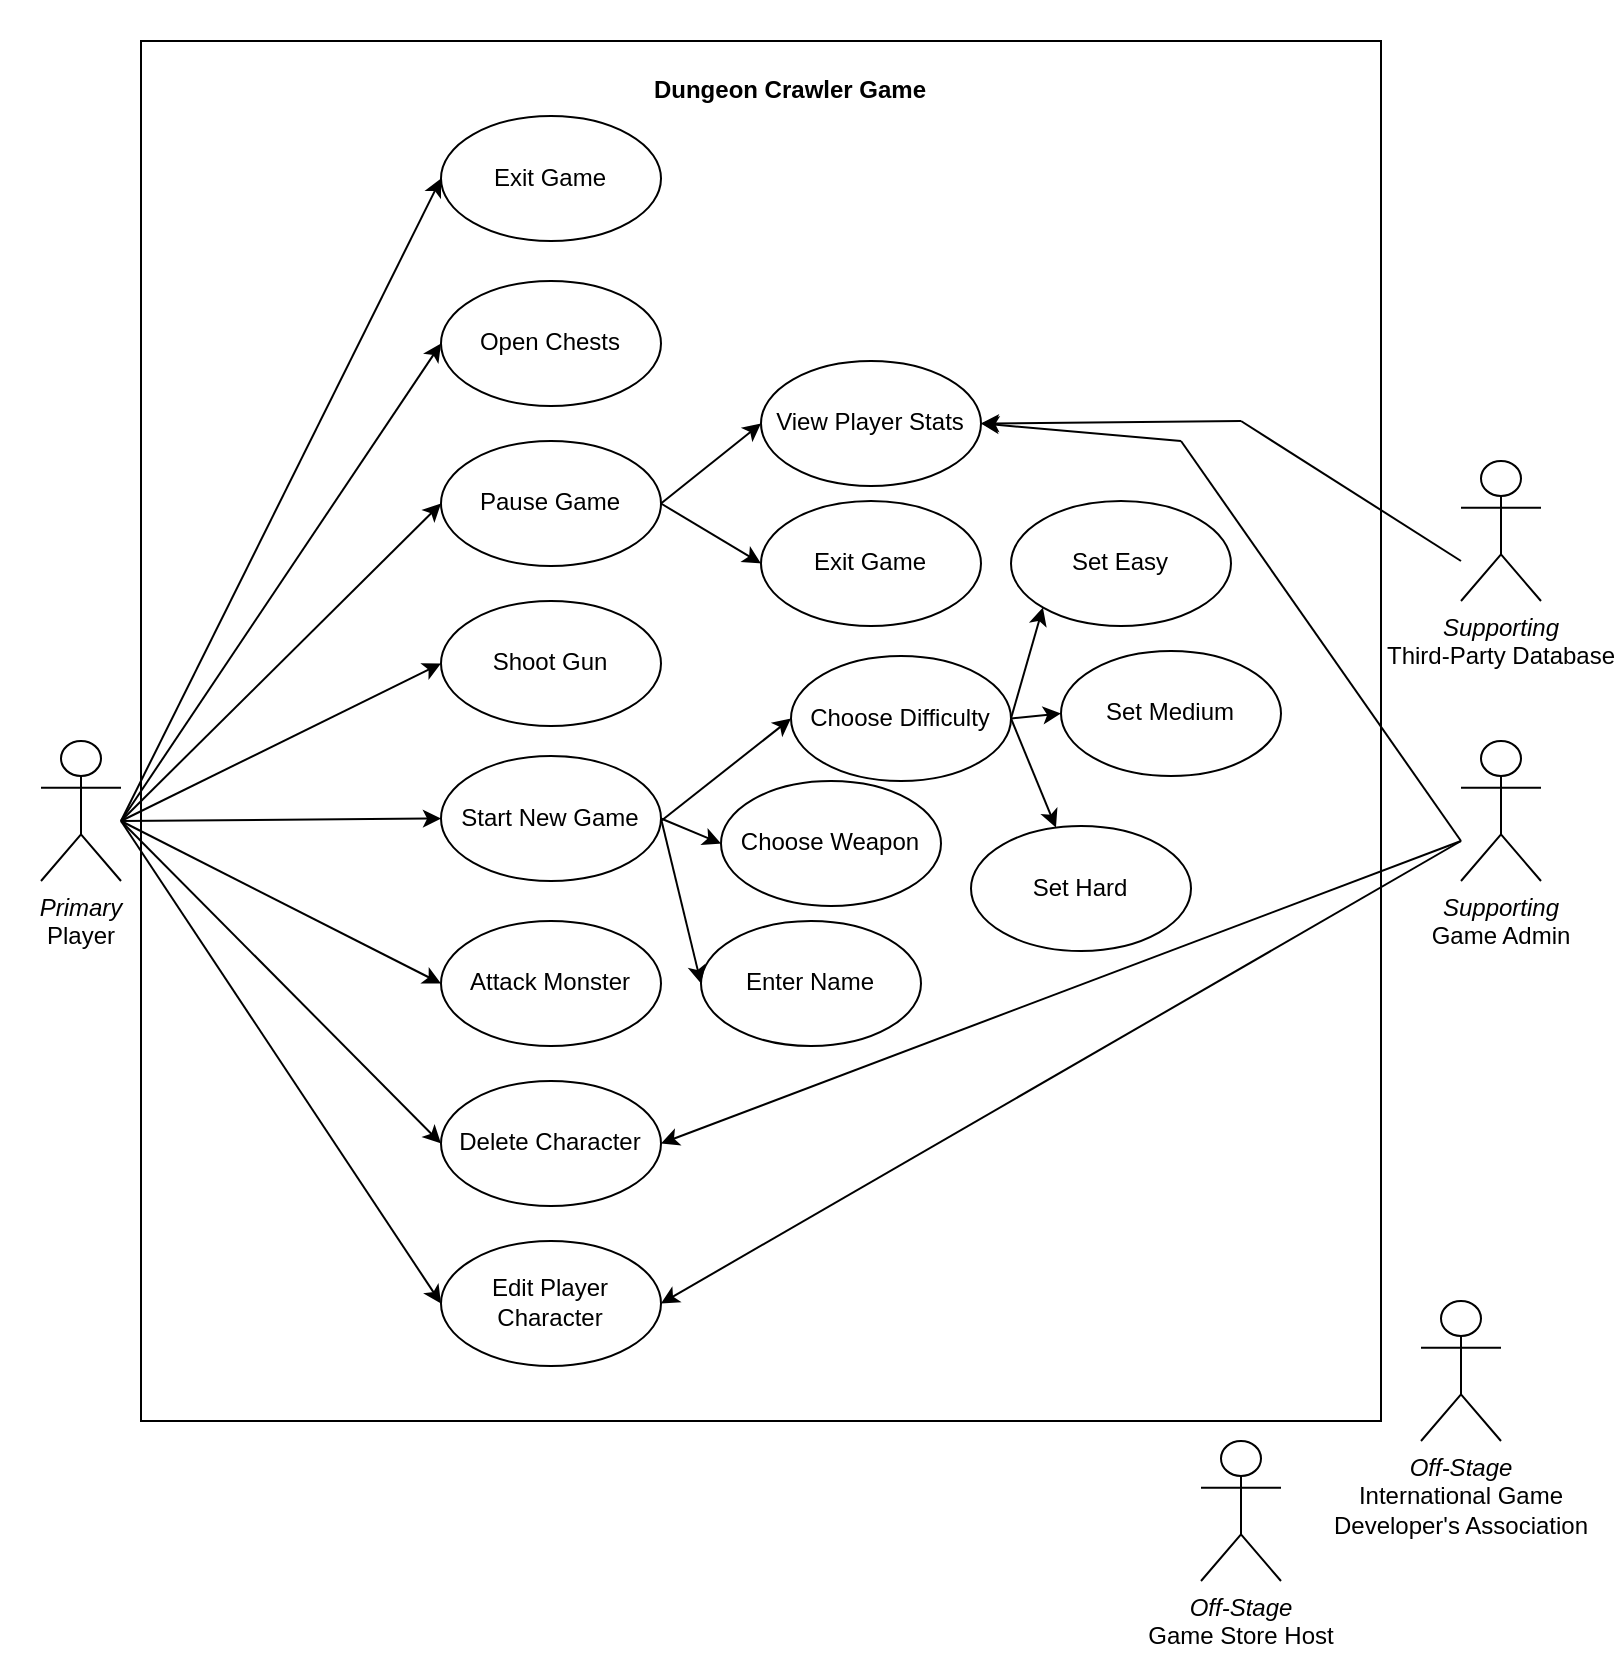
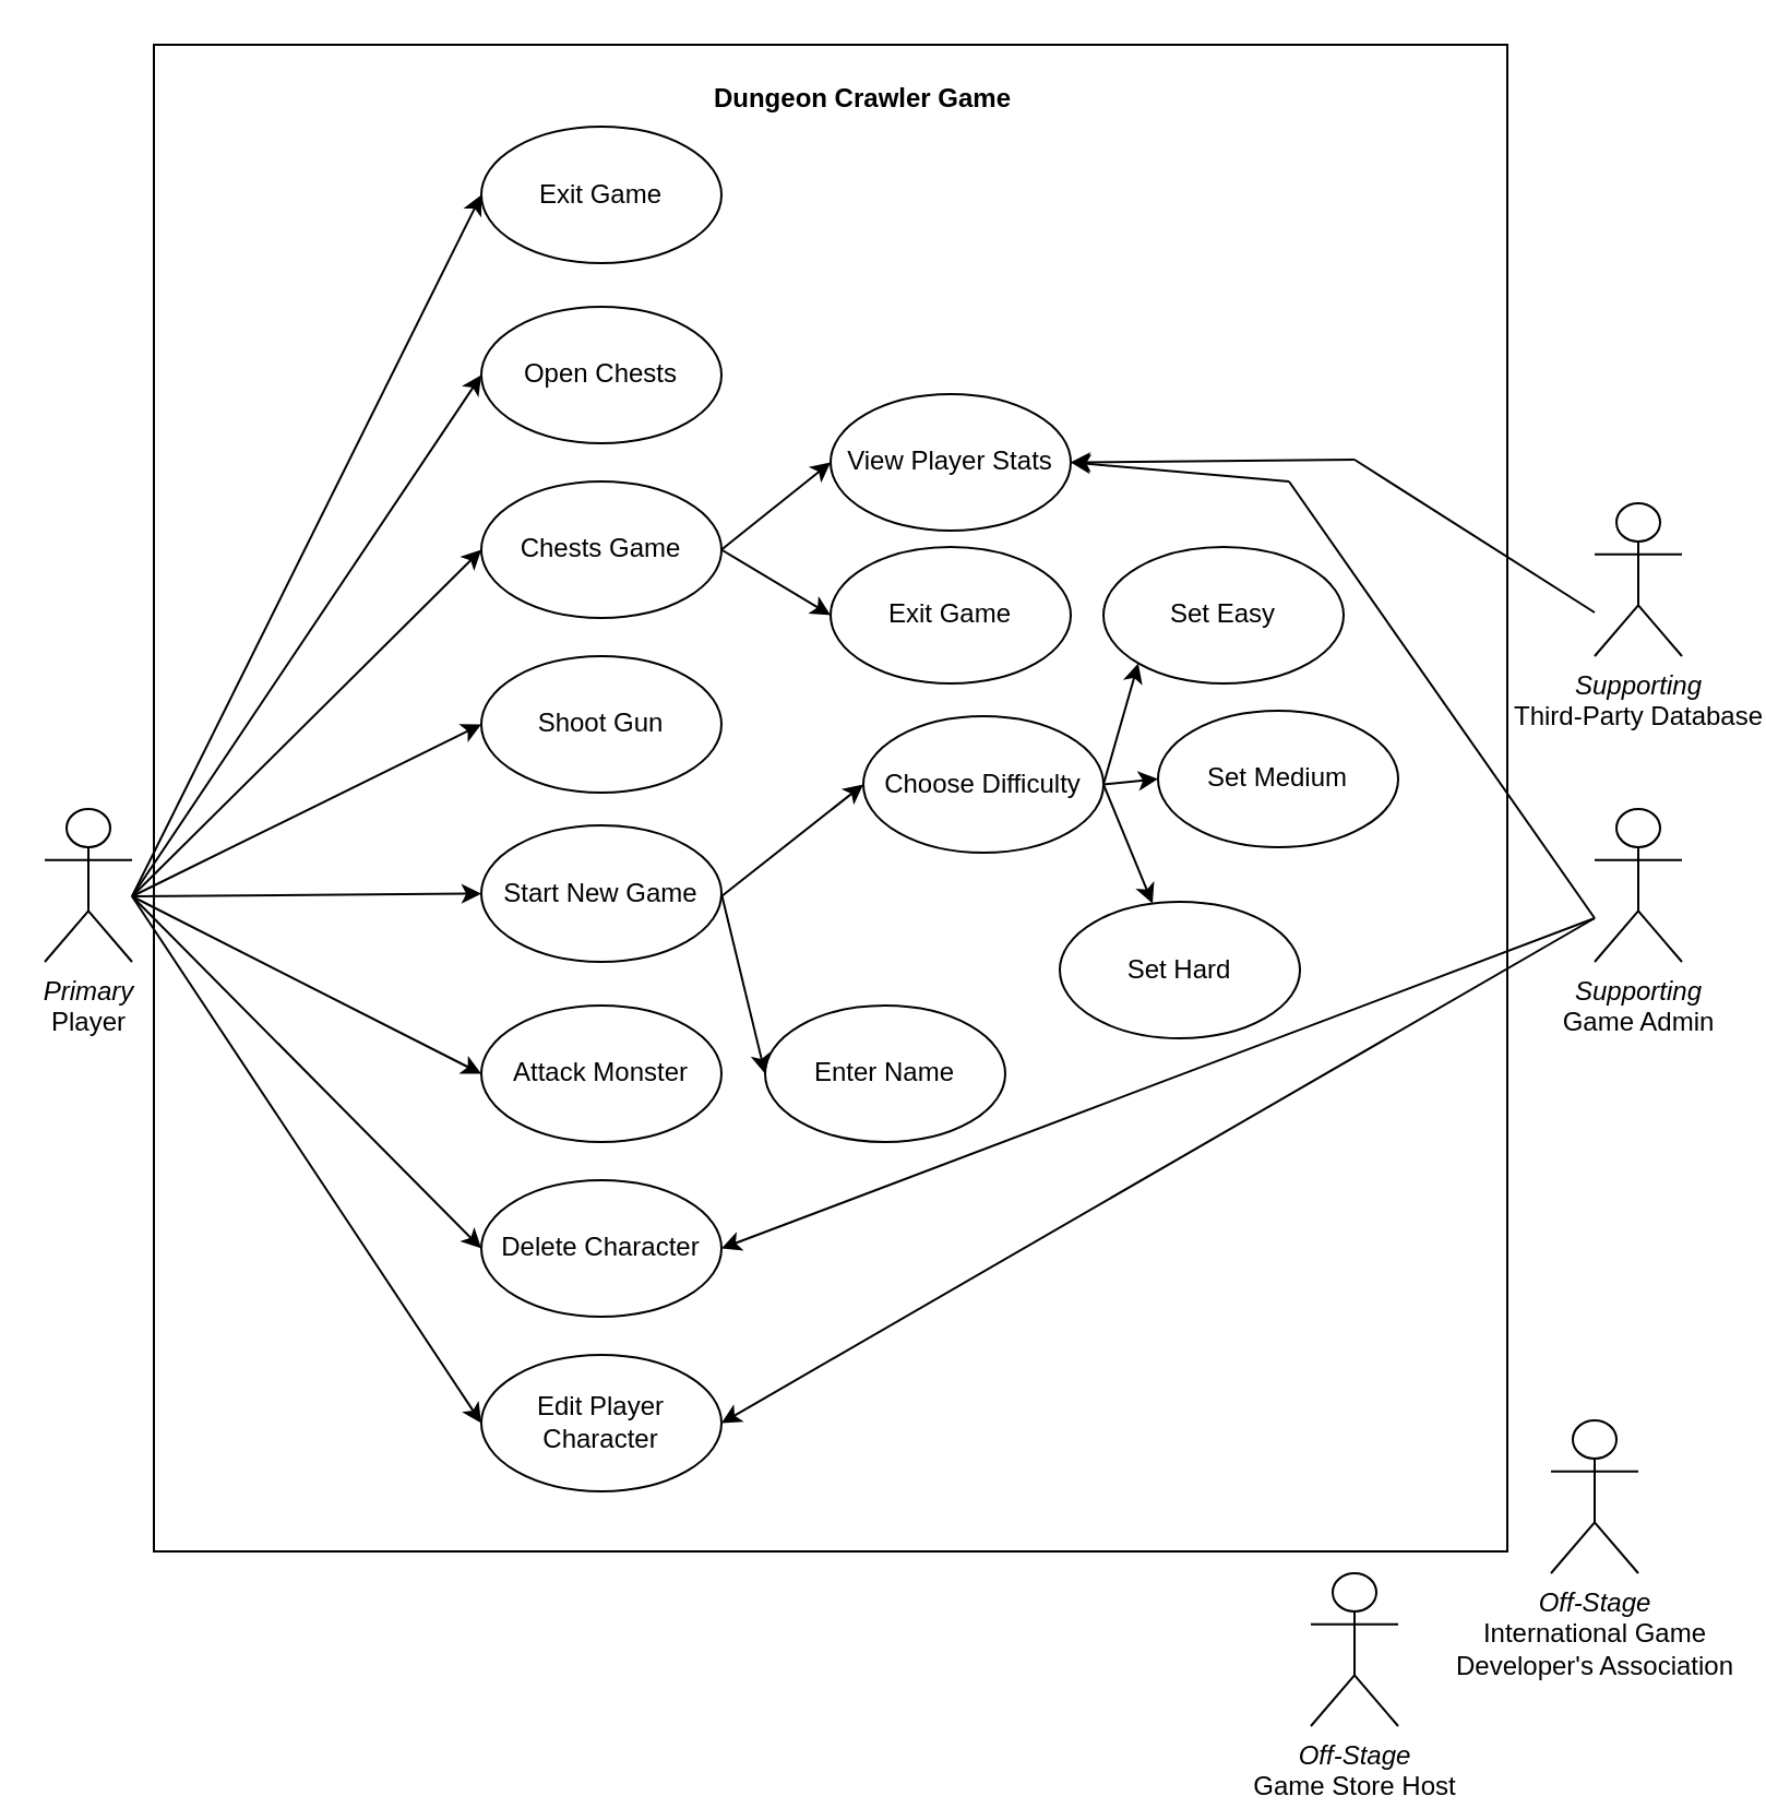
  <mxCell id="0" />
  <mxCell id="1" parent="0" />
  <mxCell id="2" value="" style="rounded=0;whiteSpace=wrap;html=1;" vertex="1" parent="1"><mxGeometry x="70" y="20" width="620" height="690" as="geometry" /></mxCell>
  <mxCell id="3" value="Primary&lt;br&gt;&lt;span style=&quot;font-style: normal&quot;&gt;Player&lt;/span&gt;" style="shape=umlActor;verticalLabelPosition=bottom;verticalAlign=top;html=1;outlineConnect=0;fontStyle=2" vertex="1" parent="1"><mxGeometry x="20" y="370" width="40" height="70" as="geometry" /></mxCell>
  <mxCell id="4" value="Start New Game" style="ellipse;whiteSpace=wrap;html=1;" vertex="1" parent="1"><mxGeometry x="220" y="377.5" width="110" height="62.5" as="geometry" /></mxCell>
  <mxCell id="5" value="" style="endArrow=classic;html=1;entryX=0;entryY=0.5;entryDx=0;entryDy=0;" edge="1" parent="1" target="4"><mxGeometry width="50" height="50" relative="1" as="geometry"><mxPoint x="60" y="410" as="sourcePoint" /><mxPoint x="110" y="360" as="targetPoint" /></mxGeometry></mxCell>
  <mxCell id="6" value="Delete Character" style="ellipse;whiteSpace=wrap;html=1;" vertex="1" parent="1"><mxGeometry x="220" y="540" width="110" height="62.5" as="geometry" /></mxCell>
  <mxCell id="7" value="Attack Monster" style="ellipse;whiteSpace=wrap;html=1;" vertex="1" parent="1"><mxGeometry x="220" y="460" width="110" height="62.5" as="geometry" /></mxCell>
  <mxCell id="8" value="Open Chests" style="ellipse;whiteSpace=wrap;html=1;" vertex="1" parent="1"><mxGeometry x="220" y="140" width="110" height="62.5" as="geometry" /></mxCell>
- <mxCell id="9" value="Pause Game" style="ellipse;whiteSpace=wrap;html=1;" vertex="1" parent="1"><mxGeometry x="220" y="220" width="110" height="62.5" as="geometry" /></mxCell>
+ <mxCell id="9" value="Chests Game" style="ellipse;whiteSpace=wrap;html=1;" vertex="1" parent="1"><mxGeometry x="220" y="220" width="110" height="62.5" as="geometry" /></mxCell>
  <mxCell id="10" value="Shoot Gun" style="ellipse;whiteSpace=wrap;html=1;" vertex="1" parent="1"><mxGeometry x="220" y="300" width="110" height="62.5" as="geometry" /></mxCell>
  <mxCell id="11" value="Supporting&lt;br&gt;&lt;span style=&quot;font-style: normal&quot;&gt;Third-Party Database&lt;/span&gt;" style="shape=umlActor;verticalLabelPosition=bottom;verticalAlign=top;html=1;outlineConnect=0;fontStyle=2" vertex="1" parent="1"><mxGeometry x="730" y="230" width="40" height="70" as="geometry" /></mxCell>
  <mxCell id="12" value="&lt;i&gt;Supporting&lt;/i&gt;&lt;br&gt;Game Admin" style="shape=umlActor;verticalLabelPosition=bottom;verticalAlign=top;html=1;outlineConnect=0;fontStyle=0" vertex="1" parent="1"><mxGeometry x="730" y="370" width="40" height="70" as="geometry" /></mxCell>
  <mxCell id="13" value="Off-Stage&lt;br&gt;&lt;span style=&quot;font-style: normal&quot;&gt;International Game&lt;br&gt;Developer's Association&lt;/span&gt;" style="shape=umlActor;verticalLabelPosition=bottom;verticalAlign=top;html=1;outlineConnect=0;fontStyle=2" vertex="1" parent="1"><mxGeometry x="710" y="650" width="40" height="70" as="geometry" /></mxCell>
  <mxCell id="14" value="" style="endArrow=classic;html=1;entryX=0;entryY=0.5;entryDx=0;entryDy=0;" edge="1" parent="1" target="7"><mxGeometry width="50" height="50" relative="1" as="geometry"><mxPoint x="60" y="410" as="sourcePoint" /><mxPoint x="650" y="300" as="targetPoint" /><Array as="points"><mxPoint x="60" y="410" /></Array></mxGeometry></mxCell>
  <mxCell id="15" value="" style="endArrow=classic;html=1;entryX=0;entryY=0.5;entryDx=0;entryDy=0;" edge="1" parent="1" target="10"><mxGeometry width="50" height="50" relative="1" as="geometry"><mxPoint x="60" y="410" as="sourcePoint" /><mxPoint x="650" y="300" as="targetPoint" /></mxGeometry></mxCell>
  <mxCell id="16" value="" style="endArrow=classic;html=1;entryX=1;entryY=0.5;entryDx=0;entryDy=0;" edge="1" parent="1" target="6"><mxGeometry width="50" height="50" relative="1" as="geometry"><mxPoint x="730" y="420" as="sourcePoint" /><mxPoint x="650" y="300" as="targetPoint" /></mxGeometry></mxCell>
  <mxCell id="17" value="" style="endArrow=classic;html=1;entryX=0;entryY=0.5;entryDx=0;entryDy=0;" edge="1" parent="1" target="6"><mxGeometry width="50" height="50" relative="1" as="geometry"><mxPoint x="60" y="410" as="sourcePoint" /><mxPoint x="650" y="300" as="targetPoint" /></mxGeometry></mxCell>
  <mxCell id="18" value="" style="endArrow=classic;html=1;entryX=0;entryY=0.5;entryDx=0;entryDy=0;" edge="1" parent="1" target="9"><mxGeometry width="50" height="50" relative="1" as="geometry"><mxPoint x="60" y="410" as="sourcePoint" /><mxPoint x="650" y="300" as="targetPoint" /></mxGeometry></mxCell>
  <mxCell id="19" value="" style="endArrow=classic;html=1;entryX=0;entryY=0.5;entryDx=0;entryDy=0;" edge="1" parent="1" target="8"><mxGeometry width="50" height="50" relative="1" as="geometry"><mxPoint x="60" y="410" as="sourcePoint" /><mxPoint x="650" y="300" as="targetPoint" /></mxGeometry></mxCell>
  <mxCell id="20" value="Exit Game" style="ellipse;whiteSpace=wrap;html=1;" vertex="1" parent="1"><mxGeometry x="220" y="57.5" width="110" height="62.5" as="geometry" /></mxCell>
  <mxCell id="21" value="" style="endArrow=classic;html=1;entryX=0;entryY=0.5;entryDx=0;entryDy=0;" edge="1" parent="1" target="20"><mxGeometry width="50" height="50" relative="1" as="geometry"><mxPoint x="60" y="410" as="sourcePoint" /><mxPoint x="650" y="300" as="targetPoint" /></mxGeometry></mxCell>
- <mxCell id="22" value="Choose Weapon" style="ellipse;whiteSpace=wrap;html=1;" vertex="1" parent="1"><mxGeometry x="360" y="390" width="110" height="62.5" as="geometry" /></mxCell>
- <mxCell id="23" value="" style="endArrow=classic;html=1;exitX=1;exitY=0.5;exitDx=0;exitDy=0;entryX=0;entryY=0.5;entryDx=0;entryDy=0;" edge="1" parent="1" source="4" target="22"><mxGeometry width="50" height="50" relative="1" as="geometry"><mxPoint x="600" y="350" as="sourcePoint" /><mxPoint x="650" y="300" as="targetPoint" /></mxGeometry></mxCell>
  <mxCell id="24" value="Exit Game" style="ellipse;whiteSpace=wrap;html=1;" vertex="1" parent="1"><mxGeometry x="380" y="250" width="110" height="62.5" as="geometry" /></mxCell>
  <mxCell id="25" value="View Player Stats" style="ellipse;whiteSpace=wrap;html=1;" vertex="1" parent="1"><mxGeometry x="380" y="180" width="110" height="62.5" as="geometry" /></mxCell>
  <mxCell id="26" value="" style="endArrow=classic;html=1;exitX=1;exitY=0.5;exitDx=0;exitDy=0;entryX=0;entryY=0.5;entryDx=0;entryDy=0;" edge="1" parent="1" source="9" target="25"><mxGeometry width="50" height="50" relative="1" as="geometry"><mxPoint x="600" y="350" as="sourcePoint" /><mxPoint x="650" y="300" as="targetPoint" /></mxGeometry></mxCell>
  <mxCell id="27" value="" style="endArrow=classic;html=1;exitX=1;exitY=0.5;exitDx=0;exitDy=0;entryX=0;entryY=0.5;entryDx=0;entryDy=0;" edge="1" parent="1" source="9" target="24"><mxGeometry width="50" height="50" relative="1" as="geometry"><mxPoint x="600" y="350" as="sourcePoint" /><mxPoint x="650" y="300" as="targetPoint" /></mxGeometry></mxCell>
  <mxCell id="28" value="Enter Name" style="ellipse;whiteSpace=wrap;html=1;" vertex="1" parent="1"><mxGeometry x="350" y="460" width="110" height="62.5" as="geometry" /></mxCell>
  <mxCell id="29" value="" style="endArrow=classic;html=1;exitX=1;exitY=0.5;exitDx=0;exitDy=0;entryX=0;entryY=0.5;entryDx=0;entryDy=0;" edge="1" parent="1" source="4" target="28"><mxGeometry width="50" height="50" relative="1" as="geometry"><mxPoint x="600" y="350" as="sourcePoint" /><mxPoint x="650" y="300" as="targetPoint" /></mxGeometry></mxCell>
  <mxCell id="30" value="Edit Player&lt;br&gt;Character" style="ellipse;whiteSpace=wrap;html=1;" vertex="1" parent="1"><mxGeometry x="220" y="620" width="110" height="62.5" as="geometry" /></mxCell>
  <mxCell id="31" value="" style="endArrow=classic;html=1;entryX=0;entryY=0.5;entryDx=0;entryDy=0;" edge="1" parent="1" target="30"><mxGeometry width="50" height="50" relative="1" as="geometry"><mxPoint x="60" y="410" as="sourcePoint" /><mxPoint x="650" y="300" as="targetPoint" /></mxGeometry></mxCell>
  <mxCell id="32" value="" style="endArrow=classic;html=1;entryX=1;entryY=0.5;entryDx=0;entryDy=0;" edge="1" parent="1" target="30"><mxGeometry width="50" height="50" relative="1" as="geometry"><mxPoint x="730" y="420" as="sourcePoint" /><mxPoint x="650" y="300" as="targetPoint" /></mxGeometry></mxCell>
  <mxCell id="33" value="Choose Difficulty" style="ellipse;whiteSpace=wrap;html=1;" vertex="1" parent="1"><mxGeometry x="395" y="327.5" width="110" height="62.5" as="geometry" /></mxCell>
  <mxCell id="34" value="" style="endArrow=classic;html=1;entryX=0;entryY=0.5;entryDx=0;entryDy=0;" edge="1" parent="1" target="33"><mxGeometry width="50" height="50" relative="1" as="geometry"><mxPoint x="330" y="410" as="sourcePoint" /><mxPoint x="650" y="300" as="targetPoint" /></mxGeometry></mxCell>
  <mxCell id="35" value="Set Easy" style="ellipse;whiteSpace=wrap;html=1;" vertex="1" parent="1"><mxGeometry x="505" y="250" width="110" height="62.5" as="geometry" /></mxCell>
  <mxCell id="36" value="Set Medium" style="ellipse;whiteSpace=wrap;html=1;" vertex="1" parent="1"><mxGeometry x="530" y="325" width="110" height="62.5" as="geometry" /></mxCell>
  <mxCell id="37" value="Set Hard" style="ellipse;whiteSpace=wrap;html=1;" vertex="1" parent="1"><mxGeometry x="485" y="412.5" width="110" height="62.5" as="geometry" /></mxCell>
  <mxCell id="38" value="" style="endArrow=classic;html=1;exitX=1;exitY=0.5;exitDx=0;exitDy=0;entryX=0;entryY=0.5;entryDx=0;entryDy=0;" edge="1" parent="1" source="33" target="36"><mxGeometry width="50" height="50" relative="1" as="geometry"><mxPoint x="600" y="350" as="sourcePoint" /><mxPoint x="650" y="300" as="targetPoint" /></mxGeometry></mxCell>
  <mxCell id="39" value="" style="endArrow=classic;html=1;exitX=1;exitY=0.5;exitDx=0;exitDy=0;entryX=0;entryY=1;entryDx=0;entryDy=0;" edge="1" parent="1" source="33" target="35"><mxGeometry width="50" height="50" relative="1" as="geometry"><mxPoint x="600" y="350" as="sourcePoint" /><mxPoint x="650" y="300" as="targetPoint" /></mxGeometry></mxCell>
  <mxCell id="40" value="" style="endArrow=classic;html=1;exitX=1;exitY=0.5;exitDx=0;exitDy=0;" edge="1" parent="1" source="33" target="37"><mxGeometry width="50" height="50" relative="1" as="geometry"><mxPoint x="600" y="350" as="sourcePoint" /><mxPoint x="650" y="300" as="targetPoint" /></mxGeometry></mxCell>
  <mxCell id="41" value="" style="endArrow=none;html=1;" edge="1" parent="1"><mxGeometry width="50" height="50" relative="1" as="geometry"><mxPoint x="730" y="420" as="sourcePoint" /><mxPoint x="590" y="220" as="targetPoint" /></mxGeometry></mxCell>
  <mxCell id="42" value="" style="endArrow=classic;html=1;entryX=1;entryY=0.5;entryDx=0;entryDy=0;" edge="1" parent="1" target="25"><mxGeometry width="50" height="50" relative="1" as="geometry"><mxPoint x="590" y="220" as="sourcePoint" /><mxPoint x="650" y="300" as="targetPoint" /></mxGeometry></mxCell>
  <mxCell id="43" value="" style="endArrow=none;html=1;" edge="1" parent="1"><mxGeometry width="50" height="50" relative="1" as="geometry"><mxPoint x="620" y="210" as="sourcePoint" /><mxPoint x="730" y="280" as="targetPoint" /></mxGeometry></mxCell>
  <mxCell id="44" value="" style="endArrow=classic;html=1;entryX=1;entryY=0.5;entryDx=0;entryDy=0;" edge="1" parent="1" target="25"><mxGeometry width="50" height="50" relative="1" as="geometry"><mxPoint x="620" y="210" as="sourcePoint" /><mxPoint x="650" y="300" as="targetPoint" /></mxGeometry></mxCell>
  <mxCell id="45" value="Off-Stage&lt;br&gt;&lt;span style=&quot;font-style: normal&quot;&gt;Game Store Host&lt;br&gt;&lt;/span&gt;" style="shape=umlActor;verticalLabelPosition=bottom;verticalAlign=top;html=1;outlineConnect=0;fontStyle=2" vertex="1" parent="1"><mxGeometry x="600" y="720" width="40" height="70" as="geometry" /></mxCell>
  <mxCell id="46" value="&lt;b&gt;Dungeon Crawler Game&lt;/b&gt;" style="text;html=1;strokeColor=none;fillColor=none;align=center;verticalAlign=middle;whiteSpace=wrap;rounded=0;" vertex="1" parent="1"><mxGeometry x="320" y="20" width="150" height="50" as="geometry" /></mxCell>
